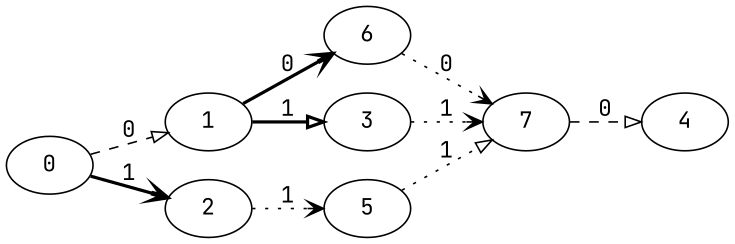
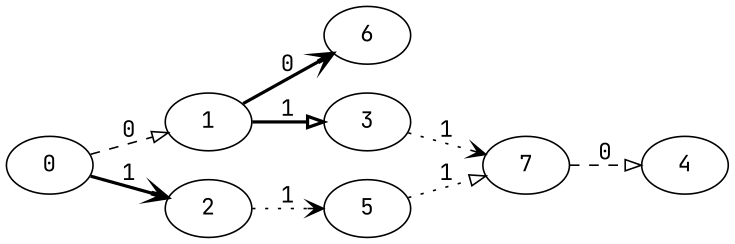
  digraph {
    fontname="JetBrains Mono"
    rankdir=LR
    node [fontname="JetBrains Mono"]
    edge [arrowhead=vee fontname="JetBrains Mono" style=dotted]
    6
    7
    4
    3
    5
    1
    0
    2
-   6 -> 7 [label=0]
    7 -> 4 [arrowhead=onormal label=0 style=dashed]
    3 -> 7 [label=1]
    5 -> 7 [arrowhead=onormal label=1]
    1 -> 6 [label=0 style=bold]
    1 -> 3 [arrowhead=onormal label=1 style=bold]
    0 -> 1 [arrowhead=onormal label=0 style=dashed]
    0 -> 2 [label=1 style=bold]
    2 -> 5 [label=1]
  }
